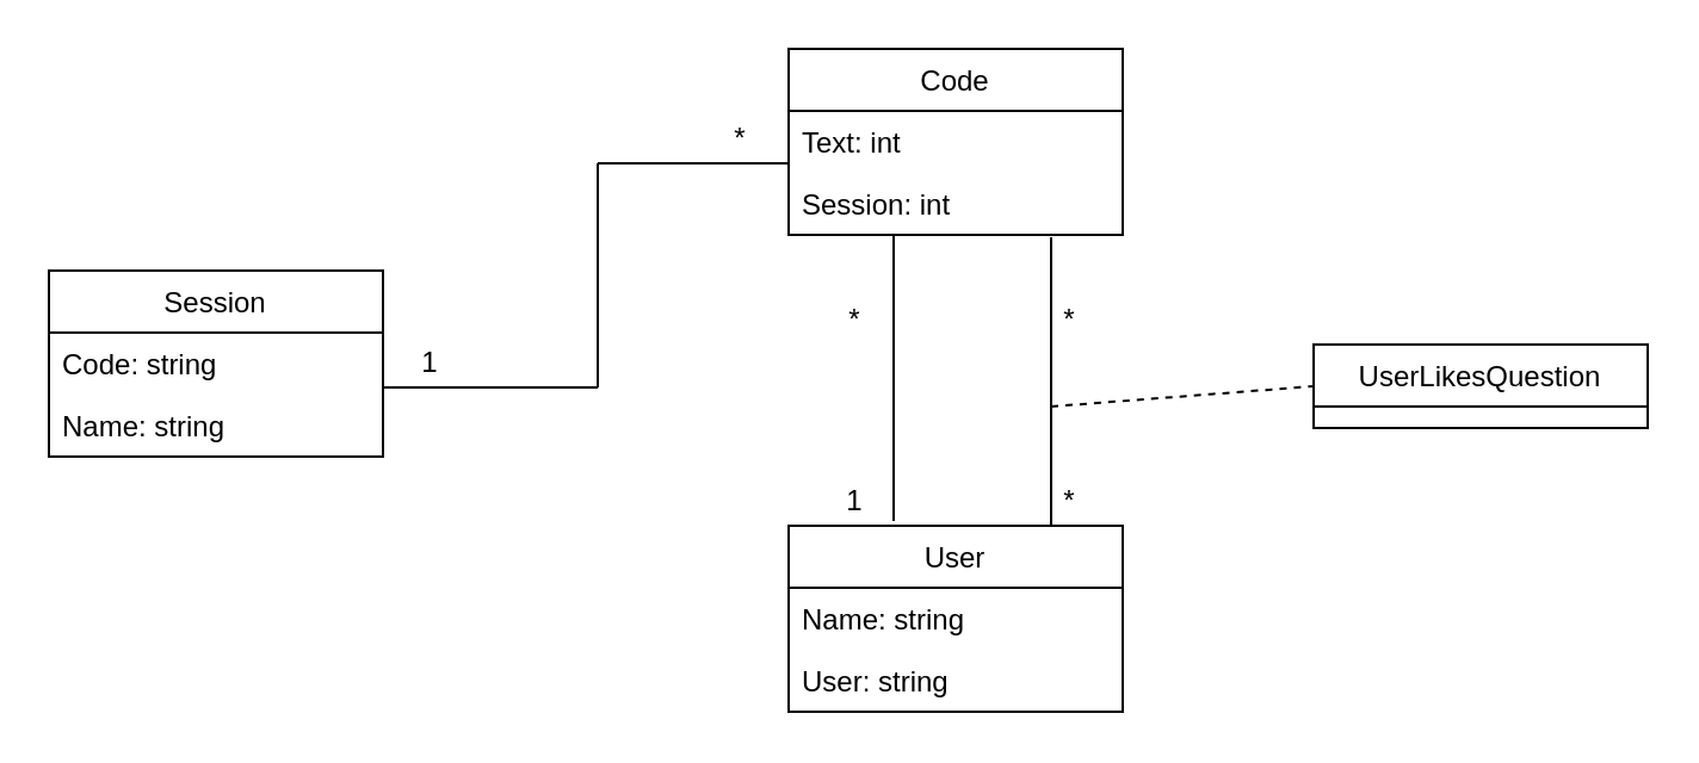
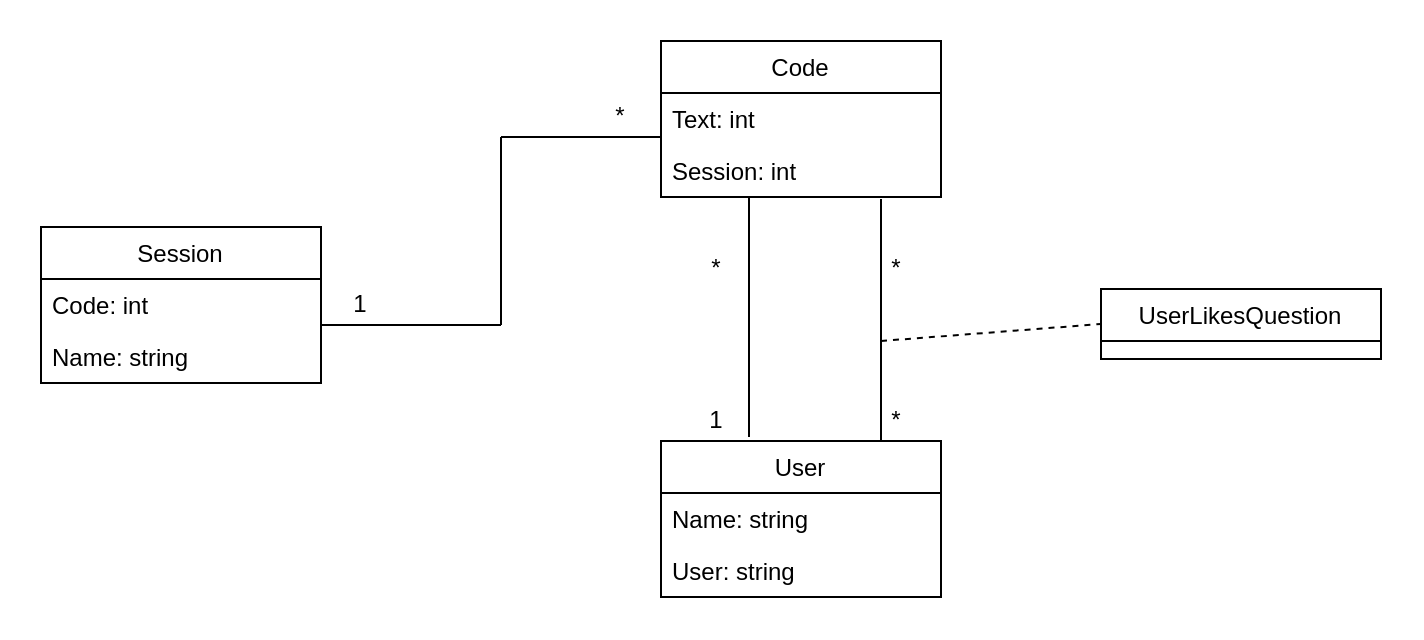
  <mxCell id="0" />
  <mxCell id="1" parent="0" />
  <mxCell id="2" value="Session" style="swimlane;fontStyle=0;childLayout=stackLayout;horizontal=1;startSize=26;fillColor=none;horizontalStack=0;resizeParent=1;resizeParentMax=0;resizeLast=0;collapsible=1;marginBottom=0;" parent="1" vertex="1"><mxGeometry x="20" y="113" width="140" height="78" as="geometry" /></mxCell>
- <mxCell id="3" value="Code: string" style="text;strokeColor=none;fillColor=none;align=left;verticalAlign=top;spacingLeft=4;spacingRight=4;overflow=hidden;rotatable=0;points=[[0,0.5],[1,0.5]];portConstraint=eastwest;" parent="2" vertex="1"><mxGeometry y="26" width="140" height="26" as="geometry" /></mxCell>
+ <mxCell id="3" value="Code: int" style="text;strokeColor=none;fillColor=none;align=left;verticalAlign=top;spacingLeft=4;spacingRight=4;overflow=hidden;rotatable=0;points=[[0,0.5],[1,0.5]];portConstraint=eastwest;" parent="2" vertex="1"><mxGeometry y="26" width="140" height="26" as="geometry" /></mxCell>
  <mxCell id="4" value="Name: string" style="text;strokeColor=none;fillColor=none;align=left;verticalAlign=top;spacingLeft=4;spacingRight=4;overflow=hidden;rotatable=0;points=[[0,0.5],[1,0.5]];portConstraint=eastwest;" parent="2" vertex="1"><mxGeometry y="52" width="140" height="26" as="geometry" /></mxCell>
  <mxCell id="5" value="Code" style="swimlane;fontStyle=0;childLayout=stackLayout;horizontal=1;startSize=26;fillColor=none;horizontalStack=0;resizeParent=1;resizeParentMax=0;resizeLast=0;collapsible=1;marginBottom=0;" parent="1" vertex="1"><mxGeometry x="330" y="20" width="140" height="78" as="geometry"><mxRectangle x="410" y="50" width="80" height="26" as="alternateBounds" /></mxGeometry></mxCell>
  <mxCell id="6" value="Text: int" style="text;strokeColor=none;fillColor=none;align=left;verticalAlign=top;spacingLeft=4;spacingRight=4;overflow=hidden;rotatable=0;points=[[0,0.5],[1,0.5]];portConstraint=eastwest;" parent="5" vertex="1"><mxGeometry y="26" width="140" height="26" as="geometry" /></mxCell>
  <mxCell id="7" value="Session: int" style="text;strokeColor=none;fillColor=none;align=left;verticalAlign=top;spacingLeft=4;spacingRight=4;overflow=hidden;rotatable=0;points=[[0,0.5],[1,0.5]];portConstraint=eastwest;" parent="5" vertex="1"><mxGeometry y="52" width="140" height="26" as="geometry" /></mxCell>
  <mxCell id="8" value="User" style="swimlane;fontStyle=0;childLayout=stackLayout;horizontal=1;startSize=26;fillColor=none;horizontalStack=0;resizeParent=1;resizeParentMax=0;resizeLast=0;collapsible=1;marginBottom=0;" parent="1" vertex="1"><mxGeometry x="330" y="220" width="140" height="78" as="geometry" /></mxCell>
  <mxCell id="9" value="Name: string" style="text;strokeColor=none;fillColor=none;align=left;verticalAlign=top;spacingLeft=4;spacingRight=4;overflow=hidden;rotatable=0;points=[[0,0.5],[1,0.5]];portConstraint=eastwest;" parent="8" vertex="1"><mxGeometry y="26" width="140" height="26" as="geometry" /></mxCell>
  <mxCell id="10" value="User: string" style="text;strokeColor=none;fillColor=none;align=left;verticalAlign=top;spacingLeft=4;spacingRight=4;overflow=hidden;rotatable=0;points=[[0,0.5],[1,0.5]];portConstraint=eastwest;" parent="8" vertex="1"><mxGeometry y="52" width="140" height="26" as="geometry" /></mxCell>
  <mxCell id="11" value="" style="line;strokeWidth=1;fillColor=none;align=left;verticalAlign=middle;spacingTop=-1;spacingLeft=3;spacingRight=3;rotatable=0;labelPosition=right;points=[];portConstraint=eastwest;" parent="1" vertex="1"><mxGeometry x="250" y="64" width="80" height="8" as="geometry" /></mxCell>
  <mxCell id="12" value="" style="line;strokeWidth=1;fillColor=none;align=left;verticalAlign=middle;spacingTop=-1;spacingLeft=3;spacingRight=3;rotatable=0;labelPosition=right;points=[];portConstraint=eastwest;" parent="1" vertex="1"><mxGeometry x="160" y="158" width="90" height="8" as="geometry" /></mxCell>
  <mxCell id="13" value="" style="line;strokeWidth=1;fillColor=none;align=left;verticalAlign=middle;spacingTop=-1;spacingLeft=3;spacingRight=3;rotatable=0;labelPosition=right;points=[];portConstraint=eastwest;direction=south;" parent="1" vertex="1"><mxGeometry x="246" y="68" width="8" height="94" as="geometry" /></mxCell>
  <mxCell id="14" value="" style="line;strokeWidth=1;fillColor=none;align=left;verticalAlign=middle;spacingTop=-1;spacingLeft=3;spacingRight=3;rotatable=0;labelPosition=right;points=[];portConstraint=eastwest;direction=south;" parent="1" vertex="1"><mxGeometry x="370" y="98" width="8" height="120" as="geometry" /></mxCell>
  <mxCell id="15" value="1" style="text;html=1;strokeColor=none;fillColor=none;align=center;verticalAlign=middle;whiteSpace=wrap;rounded=0;" parent="1" vertex="1"><mxGeometry x="160" y="142" width="40" height="20" as="geometry" /></mxCell>
  <mxCell id="16" value="1" style="text;html=1;strokeColor=none;fillColor=none;align=center;verticalAlign=middle;whiteSpace=wrap;rounded=0;" parent="1" vertex="1"><mxGeometry x="338" y="200" width="40" height="20" as="geometry" /></mxCell>
  <mxCell id="17" value="*" style="text;html=1;strokeColor=none;fillColor=none;align=center;verticalAlign=middle;whiteSpace=wrap;rounded=0;" parent="1" vertex="1"><mxGeometry x="290" y="48" width="40" height="20" as="geometry" /></mxCell>
  <mxCell id="18" value="*" style="text;html=1;strokeColor=none;fillColor=none;align=center;verticalAlign=middle;whiteSpace=wrap;rounded=0;" parent="1" vertex="1"><mxGeometry x="338" y="124" width="40" height="20" as="geometry" /></mxCell>
  <mxCell id="19" value="UserLikesQuestion" style="swimlane;fontStyle=0;childLayout=stackLayout;horizontal=1;startSize=26;fillColor=none;horizontalStack=0;resizeParent=1;resizeParentMax=0;resizeLast=0;collapsible=1;marginBottom=0;" vertex="1" parent="1"><mxGeometry x="550" y="144" width="140" height="35" as="geometry" /></mxCell>
  <mxCell id="20" value="" style="endArrow=none;html=1;" edge="1" parent="1"><mxGeometry width="50" height="50" relative="1" as="geometry"><mxPoint x="440" y="220" as="sourcePoint" /><mxPoint x="440" y="99" as="targetPoint" /></mxGeometry></mxCell>
  <mxCell id="21" value="" style="endArrow=none;dashed=1;html=1;entryX=0;entryY=0.5;entryDx=0;entryDy=0;" edge="1" parent="1" target="19"><mxGeometry width="50" height="50" relative="1" as="geometry"><mxPoint x="440" y="170" as="sourcePoint" /><mxPoint x="489" y="122" as="targetPoint" /></mxGeometry></mxCell>
  <mxCell id="22" value="*" style="text;html=1;strokeColor=none;fillColor=none;align=center;verticalAlign=middle;whiteSpace=wrap;rounded=0;" vertex="1" parent="1"><mxGeometry x="428" y="124" width="40" height="20" as="geometry" /></mxCell>
  <mxCell id="23" value="*" style="text;html=1;strokeColor=none;fillColor=none;align=center;verticalAlign=middle;whiteSpace=wrap;rounded=0;" vertex="1" parent="1"><mxGeometry x="378" y="200" width="140" height="20" as="geometry" /></mxCell>
